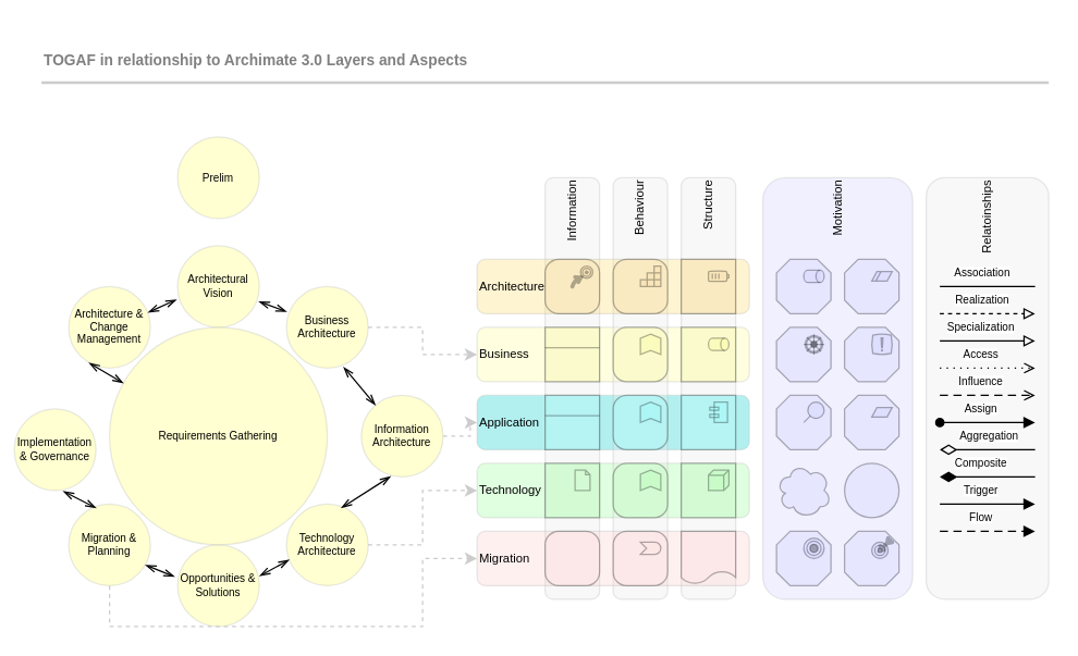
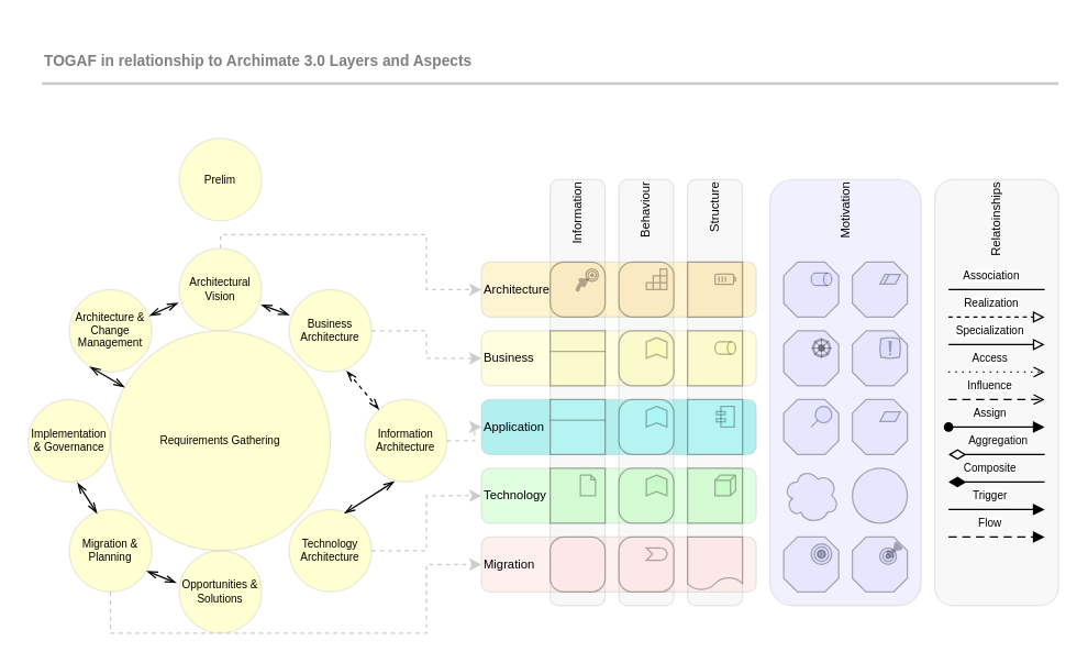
  <mxCell id="0" />
  <mxCell id="1" value="Archimate" style="locked=1;" parent="0" />
  <mxCell id="2" value="Business" style="rounded=1;whiteSpace=wrap;html=1;strokeColor=#B3B3B3;fillColor=#FFFF99;opacity=30;align=left;fontSize=9;" vertex="1" parent="1"><mxGeometry x="350" y="240" width="200" height="40" as="geometry" /></mxCell>
  <mxCell id="3" value="Application" style="rounded=1;whiteSpace=wrap;html=1;strokeColor=#B3B3B3;fillColor=#00CCCC;opacity=30;align=left;fontSize=9;" vertex="1" parent="1"><mxGeometry x="350" y="290" width="200" height="40" as="geometry" /></mxCell>
  <mxCell id="4" value="Technology" style="rounded=1;whiteSpace=wrap;html=1;strokeColor=#B3B3B3;fillColor=#99FF99;opacity=30;align=left;fontSize=9;" vertex="1" parent="1"><mxGeometry x="350" y="340" width="200" height="40" as="geometry" /></mxCell>
  <mxCell id="5" value="Information" style="rounded=1;whiteSpace=wrap;html=1;strokeColor=#B3B3B3;fillColor=#E6E6E6;opacity=30;align=right;horizontal=0;fontSize=9;" vertex="1" parent="1"><mxGeometry x="400" y="130" width="40" height="310" as="geometry" /></mxCell>
  <mxCell id="6" value="Behaviour" style="rounded=1;whiteSpace=wrap;html=1;strokeColor=#B3B3B3;fillColor=#E6E6E6;opacity=30;align=right;horizontal=0;fontSize=9;" vertex="1" parent="1"><mxGeometry x="450" y="130" width="40" height="310" as="geometry" /></mxCell>
  <mxCell id="7" value="Structure" style="rounded=1;whiteSpace=wrap;html=1;strokeColor=#B3B3B3;fillColor=#E6E6E6;opacity=30;align=right;horizontal=0;fontSize=9;" vertex="1" parent="1"><mxGeometry x="500" y="130" width="40" height="310" as="geometry" /></mxCell>
  <mxCell id="8" value="Migration" style="rounded=1;whiteSpace=wrap;html=1;strokeColor=#B3B3B3;fillColor=#FFCCCC;opacity=30;align=left;fontSize=9;" vertex="1" parent="1"><mxGeometry x="350" y="390" width="200" height="40" as="geometry" /></mxCell>
  <mxCell id="9" value="Motivation" style="rounded=1;whiteSpace=wrap;html=1;strokeColor=#B3B3B3;fillColor=#CCCCFF;opacity=30;align=right;horizontal=0;fontSize=9;glass=0;shadow=0;comic=0;" vertex="1" parent="1"><mxGeometry x="560" y="130" width="110" height="310" as="geometry" /></mxCell>
  <mxCell id="10" value="Architecture" style="rounded=1;whiteSpace=wrap;html=1;strokeColor=#B3B3B3;fillColor=#FFD966;opacity=30;align=left;fontSize=9;" vertex="1" parent="1"><mxGeometry x="350" y="190" width="200" height="40" as="geometry" /></mxCell>
  <mxCell id="11" value="" style="html=1;outlineConnect=0;whiteSpace=wrap;fillColor=#AFFFAF;strokeColor=#000000;shape=mxgraph.archimate3.application;appType=node;archiType=square;fontSize=9;opacity=30;align=right;" vertex="1" parent="1"><mxGeometry x="500" y="340" width="40" height="40" as="geometry" /></mxCell>
  <mxCell id="12" value="" style="html=1;outlineConnect=0;whiteSpace=wrap;fillColor=#AFFFAF;strokeColor=#000000;shape=mxgraph.archimate3.application;appType=artifact;archiType=square;fontSize=9;opacity=30;align=right;" vertex="1" parent="1"><mxGeometry x="400" y="340" width="40" height="40" as="geometry" /></mxCell>
  <mxCell id="13" value="" style="html=1;outlineConnect=0;whiteSpace=wrap;fillColor=#AFFFAF;strokeColor=#000000;shape=mxgraph.archimate3.application;appType=func;archiType=rounded;fontSize=9;opacity=30;align=right;" vertex="1" parent="1"><mxGeometry x="450" y="340" width="40" height="40" as="geometry" /></mxCell>
  <mxCell id="14" value="" style="html=1;outlineConnect=0;whiteSpace=wrap;fillColor=#CCCCFF;strokeColor=#000000;shape=mxgraph.archimate3.application;appType=role;archiType=oct;fontSize=9;opacity=30;align=right;" vertex="1" parent="1"><mxGeometry x="570" y="190" width="40" height="40" as="geometry" /></mxCell>
  <mxCell id="15" value="" style="html=1;outlineConnect=0;whiteSpace=wrap;fillColor=#CCCCFF;strokeColor=#000000;shape=mxgraph.archimate3.application;appType=driver;archiType=oct;fontSize=9;opacity=30;align=right;" vertex="1" parent="1"><mxGeometry x="570" y="240" width="40" height="40" as="geometry" /></mxCell>
  <mxCell id="16" value="" style="html=1;outlineConnect=0;whiteSpace=wrap;fillColor=#CCCCFF;strokeColor=#000000;shape=mxgraph.archimate3.application;appType=assess;archiType=oct;fontSize=9;opacity=30;align=right;" vertex="1" parent="1"><mxGeometry x="570" y="290" width="40" height="40" as="geometry" /></mxCell>
  <mxCell id="17" value="" style="shape=ellipse;html=1;whiteSpace=wrap;fillColor=#CCCCFF;strokeColor=#000000;perimeter=ellipsePerimeter;fontSize=9;opacity=30;align=right;" vertex="1" parent="1"><mxGeometry x="620" y="340" width="40" height="40" as="geometry" /></mxCell>
  <mxCell id="18" value="" style="html=1;outlineConnect=0;whiteSpace=wrap;fillColor=#CCCCFF;strokeColor=#000000;shape=mxgraph.archimate3.application;appType=principle;archiType=oct;fontSize=9;opacity=30;align=right;" vertex="1" parent="1"><mxGeometry x="620" y="240" width="40" height="40" as="geometry" /></mxCell>
  <mxCell id="19" value="" style="html=1;outlineConnect=0;whiteSpace=wrap;fillColor=#99ffff;strokeColor=#000000;shape=mxgraph.archimate3.application;appType=comp;archiType=square;fontSize=9;opacity=30;align=right;" vertex="1" parent="1"><mxGeometry x="500" y="290" width="40" height="40" as="geometry" /></mxCell>
  <mxCell id="20" value="&lt;table cellpadding=&quot;0&quot; cellspacing=&quot;0&quot; style=&quot;font-size:1em;width:100%;height:100%;&quot;&gt;&lt;tr style=&quot;height:20px;&quot;&gt;&lt;td align=&quot;center&quot;&gt;&lt;/td&gt;&lt;/tr&gt;&lt;tr&gt;&lt;td align=&quot;left&quot; valign=&quot;top&quot; style=&quot;padding:4px;&quot;&gt;&lt;/td&gt;&lt;/tr&gt;&lt;/table&gt;" style="html=1;outlineConnect=0;whiteSpace=wrap;fillColor=#99ffff;strokeColor=#000000;shape=mxgraph.archimate3.businessObject;overflow=fill;fontSize=9;opacity=30;align=right;" vertex="1" parent="1"><mxGeometry x="400" y="290" width="40" height="40" as="geometry" /></mxCell>
  <mxCell id="21" value="" style="html=1;outlineConnect=0;whiteSpace=wrap;fillColor=#ffff99;strokeColor=#000000;shape=mxgraph.archimate3.application;appType=func;archiType=rounded;fontSize=9;opacity=30;align=right;" vertex="1" parent="1"><mxGeometry x="450" y="240" width="40" height="40" as="geometry" /></mxCell>
  <mxCell id="22" value="&lt;table cellpadding=&quot;0&quot; cellspacing=&quot;0&quot; style=&quot;font-size:1em;width:100%;height:100%;&quot;&gt;&lt;tr style=&quot;height:20px;&quot;&gt;&lt;td align=&quot;center&quot;&gt;&lt;/td&gt;&lt;/tr&gt;&lt;tr&gt;&lt;td align=&quot;left&quot; valign=&quot;top&quot; style=&quot;padding:4px;&quot;&gt;&lt;/td&gt;&lt;/tr&gt;&lt;/table&gt;" style="html=1;outlineConnect=0;whiteSpace=wrap;fillColor=#ffff99;strokeColor=#000000;shape=mxgraph.archimate3.businessObject;overflow=fill;fontSize=9;opacity=30;align=right;" vertex="1" parent="1"><mxGeometry x="400" y="240" width="40" height="40" as="geometry" /></mxCell>
  <mxCell id="23" value="" style="html=1;outlineConnect=0;whiteSpace=wrap;fillColor=#F5DEAA;strokeColor=#000000;shape=mxgraph.archimate3.application;appType=resource;archiType=square;fontSize=9;opacity=30;align=right;" vertex="1" parent="1"><mxGeometry x="500" y="190" width="40" height="40" as="geometry" /></mxCell>
  <mxCell id="24" value="" style="html=1;outlineConnect=0;whiteSpace=wrap;fillColor=#F5DEAA;strokeColor=#000000;shape=mxgraph.archimate3.application;appType=capability;archiType=rounded;fontSize=9;opacity=30;align=right;" vertex="1" parent="1"><mxGeometry x="450" y="190" width="40" height="40" as="geometry" /></mxCell>
  <mxCell id="25" value="" style="html=1;outlineConnect=0;whiteSpace=wrap;fillColor=#F5DEAA;strokeColor=#000000;shape=mxgraph.archimate3.application;appType=course;archiType=rounded;fontSize=9;opacity=30;align=right;" vertex="1" parent="1"><mxGeometry x="400" y="190" width="40" height="40" as="geometry" /></mxCell>
  <mxCell id="26" value="" style="html=1;outlineConnect=0;whiteSpace=wrap;fillColor=#FFE0E0;strokeColor=#000000;shape=mxgraph.archimate3.deliverable;fontSize=9;opacity=30;align=right;" vertex="1" parent="1"><mxGeometry x="500" y="390" width="40" height="40" as="geometry" /></mxCell>
  <mxCell id="27" value="" style="html=1;outlineConnect=0;whiteSpace=wrap;fillColor=#FFE0E0;strokeColor=#000000;shape=mxgraph.archimate3.application;archiType=rounded;fontSize=9;opacity=30;align=right;" vertex="1" parent="1"><mxGeometry x="400" y="390" width="40" height="40" as="geometry" /></mxCell>
  <mxCell id="28" value="" style="html=1;outlineConnect=0;whiteSpace=wrap;fillColor=#FFE0E0;strokeColor=#000000;shape=mxgraph.archimate3.application;appType=event;archiType=rounded;fontSize=9;opacity=30;align=right;" vertex="1" parent="1"><mxGeometry x="450" y="390" width="40" height="40" as="geometry" /></mxCell>
  <mxCell id="29" value="" style="html=1;outlineConnect=0;whiteSpace=wrap;fillColor=#ffff99;strokeColor=#000000;shape=mxgraph.archimate3.application;appType=role;archiType=square;fontSize=9;opacity=30;align=right;" vertex="1" parent="1"><mxGeometry x="500" y="240" width="40" height="40" as="geometry" /></mxCell>
  <mxCell id="30" value="" style="html=1;outlineConnect=0;whiteSpace=wrap;fillColor=#99ffff;strokeColor=#000000;shape=mxgraph.archimate3.application;appType=func;archiType=rounded;fontSize=9;opacity=30;align=right;" vertex="1" parent="1"><mxGeometry x="450" y="290" width="40" height="40" as="geometry" /></mxCell>
  <mxCell id="31" value="" style="html=1;outlineConnect=0;whiteSpace=wrap;fillColor=#CCCCFF;strokeColor=#000000;shape=mxgraph.archimate3.application;appType=goal;archiType=oct;fontSize=9;opacity=30;align=right;" vertex="1" parent="1"><mxGeometry x="570" y="390" width="40" height="40" as="geometry" /></mxCell>
  <mxCell id="32" value="" style="html=1;outlineConnect=0;whiteSpace=wrap;fillColor=#CCCCFF;strokeColor=#000000;shape=mxgraph.archimate3.application;appType=outcome;archiType=oct;fontSize=9;opacity=30;align=right;" vertex="1" parent="1"><mxGeometry x="620" y="390" width="40" height="40" as="geometry" /></mxCell>
  <mxCell id="33" value="" style="html=1;outlineConnect=0;whiteSpace=wrap;fillColor=#CCCCFF;strokeColor=#000000;shape=mxgraph.archimate3.application;appType=constraint;archiType=oct;fontSize=9;opacity=30;align=right;" vertex="1" parent="1"><mxGeometry x="620" y="190" width="40" height="40" as="geometry" /></mxCell>
  <mxCell id="34" value="" style="html=1;outlineConnect=0;whiteSpace=wrap;fillColor=#CCCCFF;strokeColor=#000000;shape=mxgraph.archimate3.application;appType=requirement;archiType=oct;fontSize=9;opacity=30;align=right;" vertex="1" parent="1"><mxGeometry x="620" y="290" width="40" height="40" as="geometry" /></mxCell>
  <mxCell id="35" value="" style="shape=cloud;html=1;whiteSpace=wrap;fillColor=#CCCCFF;strokeColor=#000000;fontSize=9;opacity=30;align=right;" vertex="1" parent="1"><mxGeometry x="570" y="340" width="40" height="40" as="geometry" /></mxCell>
  <mxCell id="36" value="Relatoinships" style="rounded=1;whiteSpace=wrap;html=1;strokeColor=#B3B3B3;fillColor=#E6E6E6;opacity=30;align=right;horizontal=0;fontSize=9;connectable=0;" vertex="1" parent="1"><mxGeometry x="680" y="130" width="90" height="310" as="geometry" /></mxCell>
  <mxCell id="37" value="" style="edgeStyle=elbowEdgeStyle;html=1;endArrow=none;elbow=vertical;fontSize=8;" edge="1" parent="1"><mxGeometry width="160" relative="1" as="geometry"><mxPoint x="690" y="210" as="sourcePoint" /><mxPoint x="760" y="210" as="targetPoint" /></mxGeometry></mxCell>
  <mxCell id="38" value="Association" style="text;html=1;resizable=0;points=[];align=center;verticalAlign=middle;labelBackgroundColor=#ffffff;fontSize=8;" vertex="1" connectable="0" parent="37"><mxGeometry x="-0.324" y="-2" relative="1" as="geometry"><mxPoint x="6.5" y="-12.5" as="offset" /></mxGeometry></mxCell>
  <mxCell id="39" value="" style="edgeStyle=elbowEdgeStyle;html=1;endArrow=block;elbow=vertical;endFill=0;dashed=1;fontSize=8;" edge="1" parent="1"><mxGeometry width="160" relative="1" as="geometry"><mxPoint x="690" y="230" as="sourcePoint" /><mxPoint x="760" y="230" as="targetPoint" /></mxGeometry></mxCell>
  <mxCell id="40" value="Realization" style="text;html=1;resizable=0;points=[];align=center;verticalAlign=middle;labelBackgroundColor=#ffffff;fontSize=8;" vertex="1" connectable="0" parent="39"><mxGeometry x="-0.178" y="1" relative="1" as="geometry"><mxPoint x="1" y="-9.5" as="offset" /></mxGeometry></mxCell>
  <mxCell id="41" value="Specialization" style="endArrow=block;html=1;endFill=0;edgeStyle=elbowEdgeStyle;elbow=vertical;fontSize=8;" edge="1" parent="1"><mxGeometry x="-0.142" y="10" width="160" relative="1" as="geometry"><mxPoint x="690" y="250" as="sourcePoint" /><mxPoint x="760" y="250" as="targetPoint" /><mxPoint as="offset" /></mxGeometry></mxCell>
  <mxCell id="42" value="Access" style="edgeStyle=elbowEdgeStyle;html=1;endArrow=open;elbow=vertical;endFill=0;dashed=1;dashPattern=1 4;fontSize=8;" edge="1" parent="1"><mxGeometry x="-0.142" y="10" width="160" relative="1" as="geometry"><mxPoint x="690" y="270" as="sourcePoint" /><mxPoint x="760" y="270" as="targetPoint" /><mxPoint as="offset" /></mxGeometry></mxCell>
  <mxCell id="43" value="Influence" style="edgeStyle=elbowEdgeStyle;html=1;endArrow=open;elbow=vertical;endFill=0;dashed=1;dashPattern=6 4;fontSize=8;" edge="1" parent="1"><mxGeometry x="-0.142" y="10" relative="1" as="geometry"><mxPoint x="690" y="290" as="sourcePoint" /><mxPoint x="760" y="290" as="targetPoint" /><mxPoint as="offset" /></mxGeometry></mxCell>
  <mxCell id="44" value="Assign" style="endArrow=block;html=1;endFill=1;startArrow=oval;startFill=1;edgeStyle=elbowEdgeStyle;elbow=vertical;fontSize=8;" edge="1" parent="1"><mxGeometry x="-0.142" y="10" width="160" relative="1" as="geometry"><mxPoint x="690" y="310" as="sourcePoint" /><mxPoint x="760" y="310" as="targetPoint" /><mxPoint as="offset" /></mxGeometry></mxCell>
  <mxCell id="45" value="" style="html=1;endArrow=diamondThin;endFill=0;edgeStyle=elbowEdgeStyle;elbow=vertical;endSize=10;fontSize=8;" edge="1" parent="1"><mxGeometry width="160" relative="1" as="geometry"><mxPoint x="760" y="330" as="sourcePoint" /><mxPoint x="690" y="330" as="targetPoint" /><Array as="points"><mxPoint x="730" y="330" /></Array></mxGeometry></mxCell>
  <mxCell id="46" value="Aggregation" style="text;html=1;resizable=0;points=[];align=center;verticalAlign=middle;labelBackgroundColor=#ffffff;fontSize=8;" vertex="1" connectable="0" parent="45"><mxGeometry x="0.145" y="1" relative="1" as="geometry"><mxPoint x="5.5" y="-11.5" as="offset" /></mxGeometry></mxCell>
  <mxCell id="47" value="Composite" style="html=1;endArrow=diamondThin;endFill=1;edgeStyle=elbowEdgeStyle;elbow=vertical;endSize=10;fontSize=8;" edge="1" parent="1"><mxGeometry x="0.143" y="-10" width="160" relative="1" as="geometry"><mxPoint x="760" y="350" as="sourcePoint" /><mxPoint x="690" y="350" as="targetPoint" /><Array as="points"><mxPoint x="720" y="350" /><mxPoint x="575" y="370" /><mxPoint x="670" y="380" /></Array><mxPoint as="offset" /></mxGeometry></mxCell>
  <mxCell id="48" value="Trigger" style="edgeStyle=elbowEdgeStyle;html=1;endArrow=block;dashed=0;elbow=vertical;endFill=1;fontSize=8;" edge="1" parent="1"><mxGeometry y="11" width="160" relative="1" as="geometry"><mxPoint x="690" y="370" as="sourcePoint" /><mxPoint x="760" y="370" as="targetPoint" /><mxPoint x="-5" y="1" as="offset" /></mxGeometry></mxCell>
  <mxCell id="49" value="Flow" style="edgeStyle=elbowEdgeStyle;html=1;endArrow=block;dashed=1;elbow=vertical;endFill=1;dashPattern=6 4;fontSize=8;" edge="1" parent="1"><mxGeometry y="11" width="160" relative="1" as="geometry"><mxPoint x="690" y="390" as="sourcePoint" /><mxPoint x="760" y="390" as="targetPoint" /><mxPoint x="-5" y="1" as="offset" /></mxGeometry></mxCell>
  <mxCell id="50" value="Togaf" style="locked=1;" parent="0" />
  <mxCell id="51" value="Prelim" style="ellipse;whiteSpace=wrap;html=1;aspect=fixed;shadow=0;glass=0;comic=0;strokeColor=#B3B3B3;fillColor=#FFFF66;fontSize=8;opacity=30;align=center;" vertex="1" parent="50"><mxGeometry x="130" y="100" width="60" height="60" as="geometry" /></mxCell>
  <mxCell id="52" value="Requirements Gathering" style="ellipse;whiteSpace=wrap;html=1;aspect=fixed;shadow=0;glass=0;comic=0;strokeColor=#B3B3B3;fillColor=#FFFF66;fontSize=8;opacity=30;align=center;" vertex="1" parent="50"><mxGeometry x="80" y="240" width="160" height="160" as="geometry" /></mxCell>
+ <mxCell id="53" style="edgeStyle=orthogonalEdgeStyle;rounded=0;orthogonalLoop=1;jettySize=auto;html=1;entryX=0;entryY=0.5;entryDx=0;entryDy=0;fontSize=8;strokeColor=#CCCCCC;dashed=1;" edge="1" parent="50" source="54" target="10"><mxGeometry relative="1" as="geometry"><Array as="points"><mxPoint x="160" y="170" /><mxPoint x="310" y="170" /><mxPoint x="310" y="210" /></Array></mxGeometry></mxCell>
  <mxCell id="54" value="Architectural Vision" style="ellipse;whiteSpace=wrap;html=1;aspect=fixed;shadow=0;glass=0;comic=0;strokeColor=#B3B3B3;fillColor=#FFFF66;fontSize=8;opacity=30;align=center;" vertex="1" parent="50"><mxGeometry x="130" y="180" width="60" height="60" as="geometry" /></mxCell>
  <mxCell id="55" style="edgeStyle=orthogonalEdgeStyle;rounded=0;orthogonalLoop=1;jettySize=auto;html=1;fontSize=8;strokeColor=#CCCCCC;dashed=1;" edge="1" parent="50" source="56" target="2"><mxGeometry relative="1" as="geometry" /></mxCell>
  <mxCell id="56" value="Business Architecture" style="ellipse;whiteSpace=wrap;html=1;aspect=fixed;shadow=0;glass=0;comic=0;strokeColor=#B3B3B3;fillColor=#FFFF66;fontSize=8;opacity=30;align=center;" vertex="1" parent="50"><mxGeometry x="210" y="210" width="60" height="60" as="geometry" /></mxCell>
  <mxCell id="57" style="edgeStyle=orthogonalEdgeStyle;rounded=0;orthogonalLoop=1;jettySize=auto;html=1;entryX=0;entryY=0.5;entryDx=0;entryDy=0;fontSize=8;strokeColor=#CCCCCC;dashed=1;" edge="1" parent="50" source="58" target="3"><mxGeometry relative="1" as="geometry" /></mxCell>
  <mxCell id="58" value="Information Architecture" style="ellipse;whiteSpace=wrap;html=1;aspect=fixed;shadow=0;glass=0;comic=0;strokeColor=#B3B3B3;fillColor=#FFFF66;fontSize=8;opacity=30;align=center;" vertex="1" parent="50"><mxGeometry x="265" y="290" width="60" height="60" as="geometry" /></mxCell>
  <mxCell id="59" style="edgeStyle=orthogonalEdgeStyle;rounded=0;orthogonalLoop=1;jettySize=auto;html=1;entryX=0;entryY=0.5;entryDx=0;entryDy=0;fontSize=8;strokeColor=#CCCCCC;dashed=1;" edge="1" parent="50" source="60" target="4"><mxGeometry relative="1" as="geometry" /></mxCell>
  <mxCell id="60" value="Technology Architecture" style="ellipse;whiteSpace=wrap;html=1;aspect=fixed;shadow=0;glass=0;comic=0;strokeColor=#B3B3B3;fillColor=#FFFF66;fontSize=8;opacity=30;align=center;" vertex="1" parent="50"><mxGeometry x="210" y="370" width="60" height="60" as="geometry" /></mxCell>
  <mxCell id="61" value="Opportunities &amp;amp; Solutions" style="ellipse;whiteSpace=wrap;html=1;aspect=fixed;shadow=0;glass=0;comic=0;strokeColor=#B3B3B3;fillColor=#FFFF66;fontSize=8;opacity=30;align=center;" vertex="1" parent="50"><mxGeometry x="130" y="400" width="60" height="60" as="geometry" /></mxCell>
  <mxCell id="62" style="edgeStyle=orthogonalEdgeStyle;rounded=0;orthogonalLoop=1;jettySize=auto;html=1;fontSize=8;strokeColor=#CCCCCC;dashed=1;" edge="1" parent="50" source="63" target="8"><mxGeometry relative="1" as="geometry"><Array as="points"><mxPoint x="80" y="460" /><mxPoint x="310" y="460" /><mxPoint x="310" y="410" /></Array></mxGeometry></mxCell>
  <mxCell id="63" value="Migration &amp;amp; Planning" style="ellipse;whiteSpace=wrap;html=1;aspect=fixed;shadow=0;glass=0;comic=0;strokeColor=#B3B3B3;fillColor=#FFFF66;fontSize=8;opacity=30;align=center;" vertex="1" parent="50"><mxGeometry x="50" y="370" width="60" height="60" as="geometry" /></mxCell>
- <mxCell id="64" value="Implementation &amp;amp; Governance" style="ellipse;whiteSpace=wrap;html=1;aspect=fixed;shadow=0;glass=0;comic=0;strokeColor=#B3B3B3;fillColor=#FFFF66;fontSize=8;opacity=30;align=center;" vertex="1" parent="50"><mxGeometry x="10" y="300" width="60" height="60" as="geometry" /></mxCell>
+ <mxCell id="64" value="Implementation &amp;amp; Governance" style="ellipse;whiteSpace=wrap;html=1;aspect=fixed;shadow=0;glass=0;comic=0;strokeColor=#B3B3B3;fillColor=#FFFF66;fontSize=8;opacity=30;align=center;" vertex="1" parent="50"><mxGeometry x="20" y="290" width="60" height="60" as="geometry" /></mxCell>
  <mxCell id="65" value="Architecture &amp;amp; Change Management" style="ellipse;whiteSpace=wrap;html=1;aspect=fixed;shadow=0;glass=0;comic=0;strokeColor=#B3B3B3;fillColor=#FFFF66;fontSize=8;opacity=30;align=center;" vertex="1" parent="50"><mxGeometry x="50" y="210" width="60" height="60" as="geometry" /></mxCell>
  <mxCell id="66" style="rounded=0;orthogonalLoop=1;jettySize=auto;html=1;entryX=0.002;entryY=0.31;entryDx=0;entryDy=0;fontSize=8;endArrow=openThin;endFill=0;startArrow=openThin;startFill=0;entryPerimeter=0;exitX=0.994;exitY=0.683;exitDx=0;exitDy=0;exitPerimeter=0;" edge="1" parent="50" source="54" target="56"><mxGeometry relative="1" as="geometry"><Array as="points" /></mxGeometry></mxCell>
- <mxCell id="67" style="rounded=0;orthogonalLoop=1;jettySize=auto;html=1;fontSize=8;endArrow=openThin;endFill=0;startArrow=openThin;startFill=0;exitX=0.698;exitY=0.986;exitDx=0;exitDy=0;exitPerimeter=0;" edge="1" parent="50" source="56" target="58"><mxGeometry relative="1" as="geometry"><mxPoint x="195.751" y="235.391" as="sourcePoint" /><mxPoint x="220" y="250" as="targetPoint" /></mxGeometry></mxCell>
+ <mxCell id="67" style="rounded=0;orthogonalLoop=1;jettySize=auto;html=1;fontSize=8;endArrow=openThin;endFill=0;startArrow=openThin;startFill=0;exitX=0.698;exitY=0.986;exitDx=0;exitDy=0;exitPerimeter=0;dashed=1;" edge="1" parent="50" source="56" target="58"><mxGeometry relative="1" as="geometry"><mxPoint x="195.751" y="235.391" as="sourcePoint" /><mxPoint x="220" y="250" as="targetPoint" /></mxGeometry></mxCell>
  <mxCell id="68" style="rounded=0;orthogonalLoop=1;jettySize=auto;html=1;fontSize=8;endArrow=openThin;endFill=0;startArrow=openThin;startFill=0;entryX=0.669;entryY=0.048;entryDx=0;entryDy=0;entryPerimeter=0;exitX=0.36;exitY=0.993;exitDx=0;exitDy=0;exitPerimeter=0;" edge="1" parent="50" source="58" target="60"><mxGeometry relative="1" as="geometry"><mxPoint x="260" y="340" as="sourcePoint" /><mxPoint x="246" y="359" as="targetPoint" /></mxGeometry></mxCell>
- <mxCell id="69" style="rounded=0;orthogonalLoop=1;jettySize=auto;html=1;fontSize=8;endArrow=openThin;endFill=0;startArrow=openThin;startFill=0;exitX=1.002;exitY=0.382;exitDx=0;exitDy=0;entryX=0.034;entryY=0.683;entryDx=0;entryDy=0;entryPerimeter=0;exitPerimeter=0;" edge="1" parent="50" source="61" target="60"><mxGeometry relative="1" as="geometry"><mxPoint x="270" y="350" as="sourcePoint" /><mxPoint x="256" y="369" as="targetPoint" /></mxGeometry></mxCell>
  <mxCell id="70" style="rounded=0;orthogonalLoop=1;jettySize=auto;html=1;fontSize=8;endArrow=openThin;endFill=0;startArrow=openThin;startFill=0;entryX=0.939;entryY=0.747;entryDx=0;entryDy=0;exitX=-0.037;exitY=0.39;exitDx=0;exitDy=0;entryPerimeter=0;exitPerimeter=0;" edge="1" parent="50" source="61" target="63"><mxGeometry relative="1" as="geometry"><mxPoint x="130" y="420" as="sourcePoint" /><mxPoint x="225.28" y="416.26" as="targetPoint" /></mxGeometry></mxCell>
  <mxCell id="71" style="rounded=0;orthogonalLoop=1;jettySize=auto;html=1;fontSize=8;endArrow=openThin;endFill=0;startArrow=openThin;startFill=0;exitX=0.598;exitY=1.009;exitDx=0;exitDy=0;exitPerimeter=0;entryX=0.336;entryY=0.048;entryDx=0;entryDy=0;entryPerimeter=0;" edge="1" parent="50" source="64" target="63"><mxGeometry relative="1" as="geometry"><mxPoint x="140" y="430" as="sourcePoint" /><mxPoint x="65" y="370" as="targetPoint" /></mxGeometry></mxCell>
  <mxCell id="72" style="rounded=0;orthogonalLoop=1;jettySize=auto;html=1;fontSize=8;endArrow=openThin;endFill=0;startArrow=openThin;startFill=0;exitX=0.248;exitY=0.937;exitDx=0;exitDy=0;exitPerimeter=0;" edge="1" parent="50" source="65" target="52"><mxGeometry relative="1" as="geometry"><mxPoint x="70" y="350" as="sourcePoint" /><mxPoint x="65" y="280" as="targetPoint" /></mxGeometry></mxCell>
  <mxCell id="73" style="rounded=0;orthogonalLoop=1;jettySize=auto;html=1;fontSize=8;endArrow=openThin;endFill=0;startArrow=openThin;startFill=0;exitX=-0.013;exitY=0.66;exitDx=0;exitDy=0;entryX=0.971;entryY=0.318;entryDx=0;entryDy=0;exitPerimeter=0;entryPerimeter=0;" edge="1" parent="50" source="54" target="65"><mxGeometry relative="1" as="geometry"><mxPoint x="81.3" y="267.72" as="sourcePoint" /><mxPoint x="75" y="290" as="targetPoint" /></mxGeometry></mxCell>
  <mxCell id="74" value="Title" style="locked=1;" parent="0" />
  <mxCell id="75" value="" style="group;fontSize=10;" vertex="1" connectable="0" parent="74"><mxGeometry x="30" y="20" width="740" height="45" as="geometry" /></mxCell>
  <mxCell id="76" value="&lt;font style=&quot;font-size: 11px&quot;&gt;TOGAF in relationship to Archimate 3.0 Layers and Aspects&lt;/font&gt;" style="text;strokeColor=none;fillColor=none;html=1;fontSize=24;fontStyle=1;verticalAlign=middle;align=left;shadow=0;glass=0;comic=0;opacity=30;fontColor=#808080;" vertex="1" parent="75"><mxGeometry width="740" height="40" as="geometry" /></mxCell>
  <mxCell id="77" value="" style="line;strokeWidth=2;html=1;shadow=0;glass=0;comic=0;fillColor=none;fontSize=10;fontColor=#CCCCCC;labelBackgroundColor=none;strokeColor=#CCCCCC;" vertex="1" parent="75"><mxGeometry y="35" width="740" height="10" as="geometry" /></mxCell>
